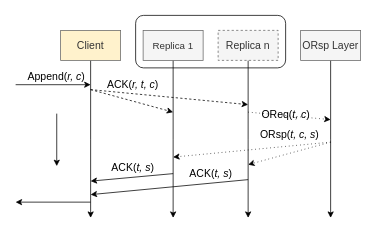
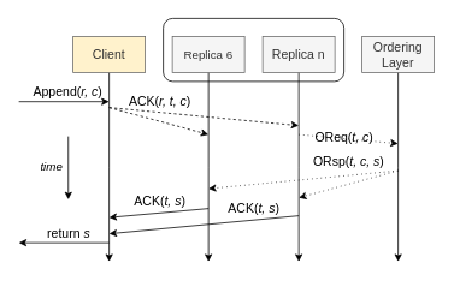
  <mxCell id="0" />
  <mxCell id="1" parent="0" />
  <mxCell id="2" value="" style="rounded=1;whiteSpace=wrap;html=1;fontSize=13;fillColor=none;" parent="1" vertex="1"><mxGeometry x="180" y="20" width="200" height="70" as="geometry" /></mxCell>
  <mxCell id="3" style="edgeStyle=orthogonalEdgeStyle;rounded=0;orthogonalLoop=1;jettySize=auto;html=1;exitX=0.5;exitY=1;exitDx=0;exitDy=0;fontSize=14;" parent="1" source="4" edge="1"><mxGeometry relative="1" as="geometry"><mxPoint x="230" y="290" as="targetPoint" /></mxGeometry></mxCell>
- <mxCell id="4" value="&lt;font style=&quot;font-size: 13px&quot;&gt;Replica 1&lt;/font&gt;" style="rounded=0;whiteSpace=wrap;html=1;fillColor=#f5f5f5;strokeColor=#666666;fontColor=#333333;" parent="1" vertex="1"><mxGeometry x="190" y="40" width="80" height="40" as="geometry" /></mxCell>
+ <mxCell id="4" value="&lt;font style=&quot;font-size: 13px&quot;&gt;Replica 6&lt;/font&gt;" style="rounded=0;whiteSpace=wrap;html=1;fillColor=#f5f5f5;strokeColor=#666666;fontColor=#333333;" parent="1" vertex="1"><mxGeometry x="190" y="40" width="80" height="40" as="geometry" /></mxCell>
  <mxCell id="5" style="edgeStyle=orthogonalEdgeStyle;rounded=0;orthogonalLoop=1;jettySize=auto;html=1;exitX=0.5;exitY=1;exitDx=0;exitDy=0;fontSize=14;" parent="1" source="6" edge="1"><mxGeometry relative="1" as="geometry"><mxPoint x="330" y="290" as="targetPoint" /></mxGeometry></mxCell>
- <mxCell id="6" value="&lt;font style=&quot;font-size: 14px&quot;&gt;Replica n&lt;/font&gt;" style="rounded=0;whiteSpace=wrap;html=1;fillColor=#f5f5f5;strokeColor=#666666;fontColor=#333333;dashed=1;" parent="1" vertex="1"><mxGeometry x="290" y="40" width="80" height="40" as="geometry" /></mxCell>
+ <mxCell id="6" value="&lt;font style=&quot;font-size: 14px&quot;&gt;Replica n&lt;/font&gt;" style="rounded=0;whiteSpace=wrap;html=1;fillColor=#f5f5f5;strokeColor=#666666;fontColor=#333333;" parent="1" vertex="1"><mxGeometry x="290" y="40" width="80" height="40" as="geometry" /></mxCell>
  <mxCell id="7" style="edgeStyle=orthogonalEdgeStyle;rounded=0;orthogonalLoop=1;jettySize=auto;html=1;exitX=0.5;exitY=1;exitDx=0;exitDy=0;fontSize=14;" parent="1" source="8" edge="1"><mxGeometry relative="1" as="geometry"><mxPoint x="440" y="290" as="targetPoint" /></mxGeometry></mxCell>
- <mxCell id="8" value="&lt;font style=&quot;font-size: 14px&quot;&gt;ORsp Layer&lt;/font&gt;" style="rounded=0;whiteSpace=wrap;html=1;fillColor=#f5f5f5;strokeColor=#666666;fontColor=#333333;" parent="1" vertex="1"><mxGeometry x="400" y="40" width="80" height="40" as="geometry" /></mxCell>
+ <mxCell id="8" value="&lt;font style=&quot;font-size: 14px&quot;&gt;Ordering Layer&lt;/font&gt;" style="rounded=0;whiteSpace=wrap;html=1;fillColor=#f5f5f5;strokeColor=#666666;fontColor=#333333;" parent="1" vertex="1"><mxGeometry x="400" y="40" width="80" height="40" as="geometry" /></mxCell>
  <mxCell id="9" style="edgeStyle=orthogonalEdgeStyle;rounded=0;orthogonalLoop=1;jettySize=auto;html=1;exitX=0.5;exitY=1;exitDx=0;exitDy=0;fontSize=14;" parent="1" source="10" edge="1"><mxGeometry relative="1" as="geometry"><mxPoint x="120" y="290" as="targetPoint" /></mxGeometry></mxCell>
  <mxCell id="10" value="&lt;font style=&quot;font-size: 14px&quot;&gt;Client&lt;/font&gt;" style="rounded=0;whiteSpace=wrap;html=1;fillColor=#fff2cc;strokeColor=#666666;fontColor=#333333;" parent="1" vertex="1"><mxGeometry x="80" y="40" width="80" height="40" as="geometry" /></mxCell>
  <mxCell id="11" value="" style="endArrow=classic;html=1;rounded=0;fontSize=14;edgeStyle=orthogonalEdgeStyle;" parent="1" edge="1"><mxGeometry width="50" height="50" relative="1" as="geometry"><mxPoint x="20" y="112.43" as="sourcePoint" /><mxPoint x="120" y="112.43" as="targetPoint" /></mxGeometry></mxCell>
  <mxCell id="12" value="Append(&lt;i&gt;r, c&lt;/i&gt;)" style="text;html=1;align=center;verticalAlign=middle;resizable=0;points=[];autosize=1;strokeColor=none;fillColor=none;fontSize=14;" parent="1" vertex="1"><mxGeometry x="29" y="92.43" width="90" height="20" as="geometry" /></mxCell>
  <mxCell id="13" value="" style="endArrow=classic;html=1;rounded=0;fontSize=14;dashed=1;" parent="1" edge="1"><mxGeometry width="50" height="50" relative="1" as="geometry"><mxPoint x="120" y="119" as="sourcePoint" /><mxPoint x="230" y="149" as="targetPoint" /></mxGeometry></mxCell>
  <mxCell id="14" value="" style="endArrow=classic;html=1;rounded=0;fontSize=14;dashed=1;" parent="1" edge="1"><mxGeometry width="50" height="50" relative="1" as="geometry"><mxPoint x="120" y="119" as="sourcePoint" /><mxPoint x="330" y="139" as="targetPoint" /></mxGeometry></mxCell>
  <mxCell id="15" value="ACK(&lt;i&gt;r, t, c&lt;/i&gt;)" style="text;html=1;align=center;verticalAlign=middle;resizable=0;points=[];autosize=1;strokeColor=none;fillColor=none;fontSize=14;" parent="1" vertex="1"><mxGeometry x="136" y="102" width="80" height="20" as="geometry" /></mxCell>
  <mxCell id="16" value="" style="endArrow=classic;html=1;rounded=0;fontSize=14;dashed=1;dashPattern=1 4;" parent="1" edge="1"><mxGeometry width="50" height="50" relative="1" as="geometry"><mxPoint x="330" y="149" as="sourcePoint" /><mxPoint x="440" y="159" as="targetPoint" /></mxGeometry></mxCell>
  <mxCell id="17" value="OReq(&lt;i&gt;t, c&lt;/i&gt;)" style="text;html=1;align=center;verticalAlign=middle;resizable=0;points=[];autosize=1;strokeColor=none;fillColor=none;fontSize=14;" parent="1" vertex="1"><mxGeometry x="340" y="142" width="80" height="20" as="geometry" /></mxCell>
  <mxCell id="18" value="" style="endArrow=classic;html=1;rounded=0;fontSize=14;dashed=1;dashPattern=1 4;" parent="1" edge="1"><mxGeometry width="50" height="50" relative="1" as="geometry"><mxPoint x="440" y="189" as="sourcePoint" /><mxPoint x="230" y="209" as="targetPoint" /></mxGeometry></mxCell>
  <mxCell id="19" value="ORsp(&lt;i&gt;t, c, s&lt;/i&gt;)" style="text;html=1;align=center;verticalAlign=middle;resizable=0;points=[];autosize=1;strokeColor=none;fillColor=none;fontSize=14;" parent="1" vertex="1"><mxGeometry x="340" y="169" width="90" height="20" as="geometry" /></mxCell>
  <mxCell id="20" value="" style="endArrow=classic;html=1;rounded=0;fontSize=14;dashed=1;dashPattern=1 4;" parent="1" edge="1"><mxGeometry width="50" height="50" relative="1" as="geometry"><mxPoint x="440" y="189" as="sourcePoint" /><mxPoint x="330" y="219" as="targetPoint" /></mxGeometry></mxCell>
  <mxCell id="21" value="" style="endArrow=classic;html=1;rounded=0;fontSize=14;" parent="1" edge="1"><mxGeometry width="50" height="50" relative="1" as="geometry"><mxPoint x="230" y="231" as="sourcePoint" /><mxPoint x="120" y="241" as="targetPoint" /></mxGeometry></mxCell>
  <mxCell id="22" value="ACK(&lt;i&gt;t, s&lt;/i&gt;)" style="text;html=1;align=center;verticalAlign=middle;resizable=0;points=[];autosize=1;strokeColor=none;fillColor=none;fontSize=14;" parent="1" vertex="1"><mxGeometry x="141" y="213" width="70" height="20" as="geometry" /></mxCell>
  <mxCell id="23" value="" style="endArrow=classic;html=1;rounded=0;fontSize=14;" parent="1" edge="1"><mxGeometry width="50" height="50" relative="1" as="geometry"><mxPoint x="330" y="239" as="sourcePoint" /><mxPoint x="120" y="259" as="targetPoint" /></mxGeometry></mxCell>
  <mxCell id="24" value="ACK(&lt;i&gt;t, s&lt;/i&gt;)" style="text;html=1;align=center;verticalAlign=middle;resizable=0;points=[];autosize=1;strokeColor=none;fillColor=none;fontSize=14;" parent="1" vertex="1"><mxGeometry x="245" y="221" width="70" height="20" as="geometry" /></mxCell>
  <mxCell id="25" value="" style="endArrow=classic;html=1;rounded=0;fontSize=14;edgeStyle=orthogonalEdgeStyle;" parent="1" edge="1"><mxGeometry width="50" height="50" relative="1" as="geometry"><mxPoint x="120" y="269" as="sourcePoint" /><mxPoint x="20" y="269" as="targetPoint" /></mxGeometry></mxCell>
+ <mxCell id="26" value="return &lt;i&gt;s&lt;/i&gt;" style="text;html=1;align=center;verticalAlign=middle;resizable=0;points=[];autosize=1;strokeColor=none;fillColor=none;fontSize=14;" parent="1" vertex="1"><mxGeometry x="45" y="249" width="60" height="20" as="geometry" /></mxCell>
  <mxCell id="27" value="" style="endArrow=classic;html=1;rounded=0;fontSize=14;edgeStyle=orthogonalEdgeStyle;" parent="1" edge="1"><mxGeometry width="50" height="50" relative="1" as="geometry"><mxPoint x="74.83" y="151" as="sourcePoint" /><mxPoint x="74.83" y="221" as="targetPoint" /></mxGeometry></mxCell>
+ <mxCell id="28" value="&lt;font style=&quot;font-size: 13px&quot;&gt;&lt;i&gt;time&lt;/i&gt;&lt;/font&gt;" style="text;html=1;align=center;verticalAlign=middle;resizable=0;points=[];autosize=1;strokeColor=none;fillColor=none;fontSize=14;" parent="1" vertex="1"><mxGeometry x="36" y="174" width="40" height="20" as="geometry" /></mxCell>
